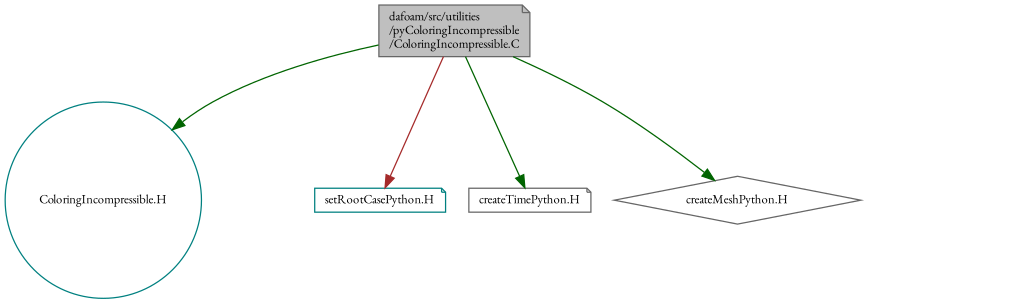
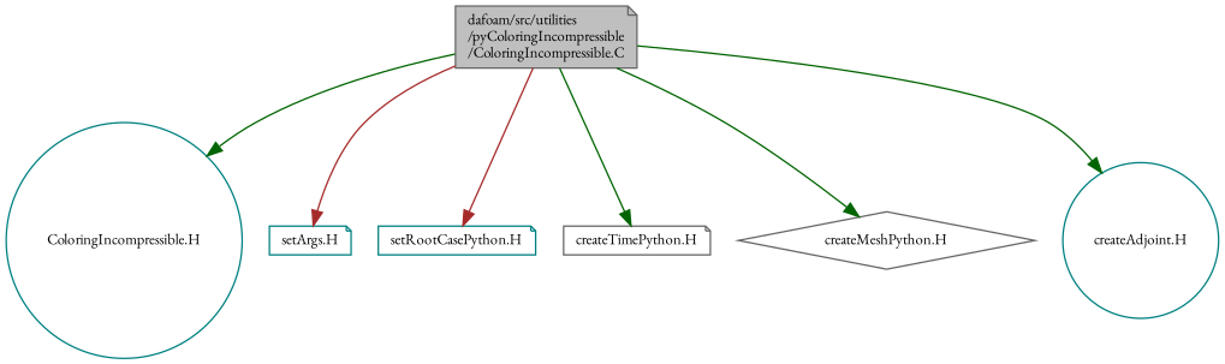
  digraph {
    fontname="EB Garamond"
    node [color=teal fontname="EB Garamond" fontsize=10 shape=note]
    edge [color=darkgreen fontname="EB Garamond" fontsize=10 labelfontname=Helvetica labelfontsize=10 style=solid]
    n1 [color=gray40 fillcolor=grey75 fontcolor=black height=0.2 label="dafoam/src/utilities\l/pyColoringIncompressible\l/ColoringIncompressible.C" style=filled width=0.4]
    n2 [height=0.2 label="ColoringIncompressible.H" shape=circle width=0.4]
+   n3 [height=0.2 label="setArgs.H" width=0.4]
    n4 [height=0.2 label="setRootCasePython.H" width=0.4]
    n5 [color=gray40 height=0.2 label="createTimePython.H" width=0.4]
    n6 [color=gray40 height=0.2 label="createMeshPython.H" shape=diamond width=0.4]
+   n7 [height=0.2 label="createAdjoint.H" shape=circle width=0.4]
    n1 -> n2
+   n1 -> n3 [color=brown]
    n1 -> n4 [color=brown]
    n1 -> n5
    n1 -> n6
+   n1 -> n7
  }
